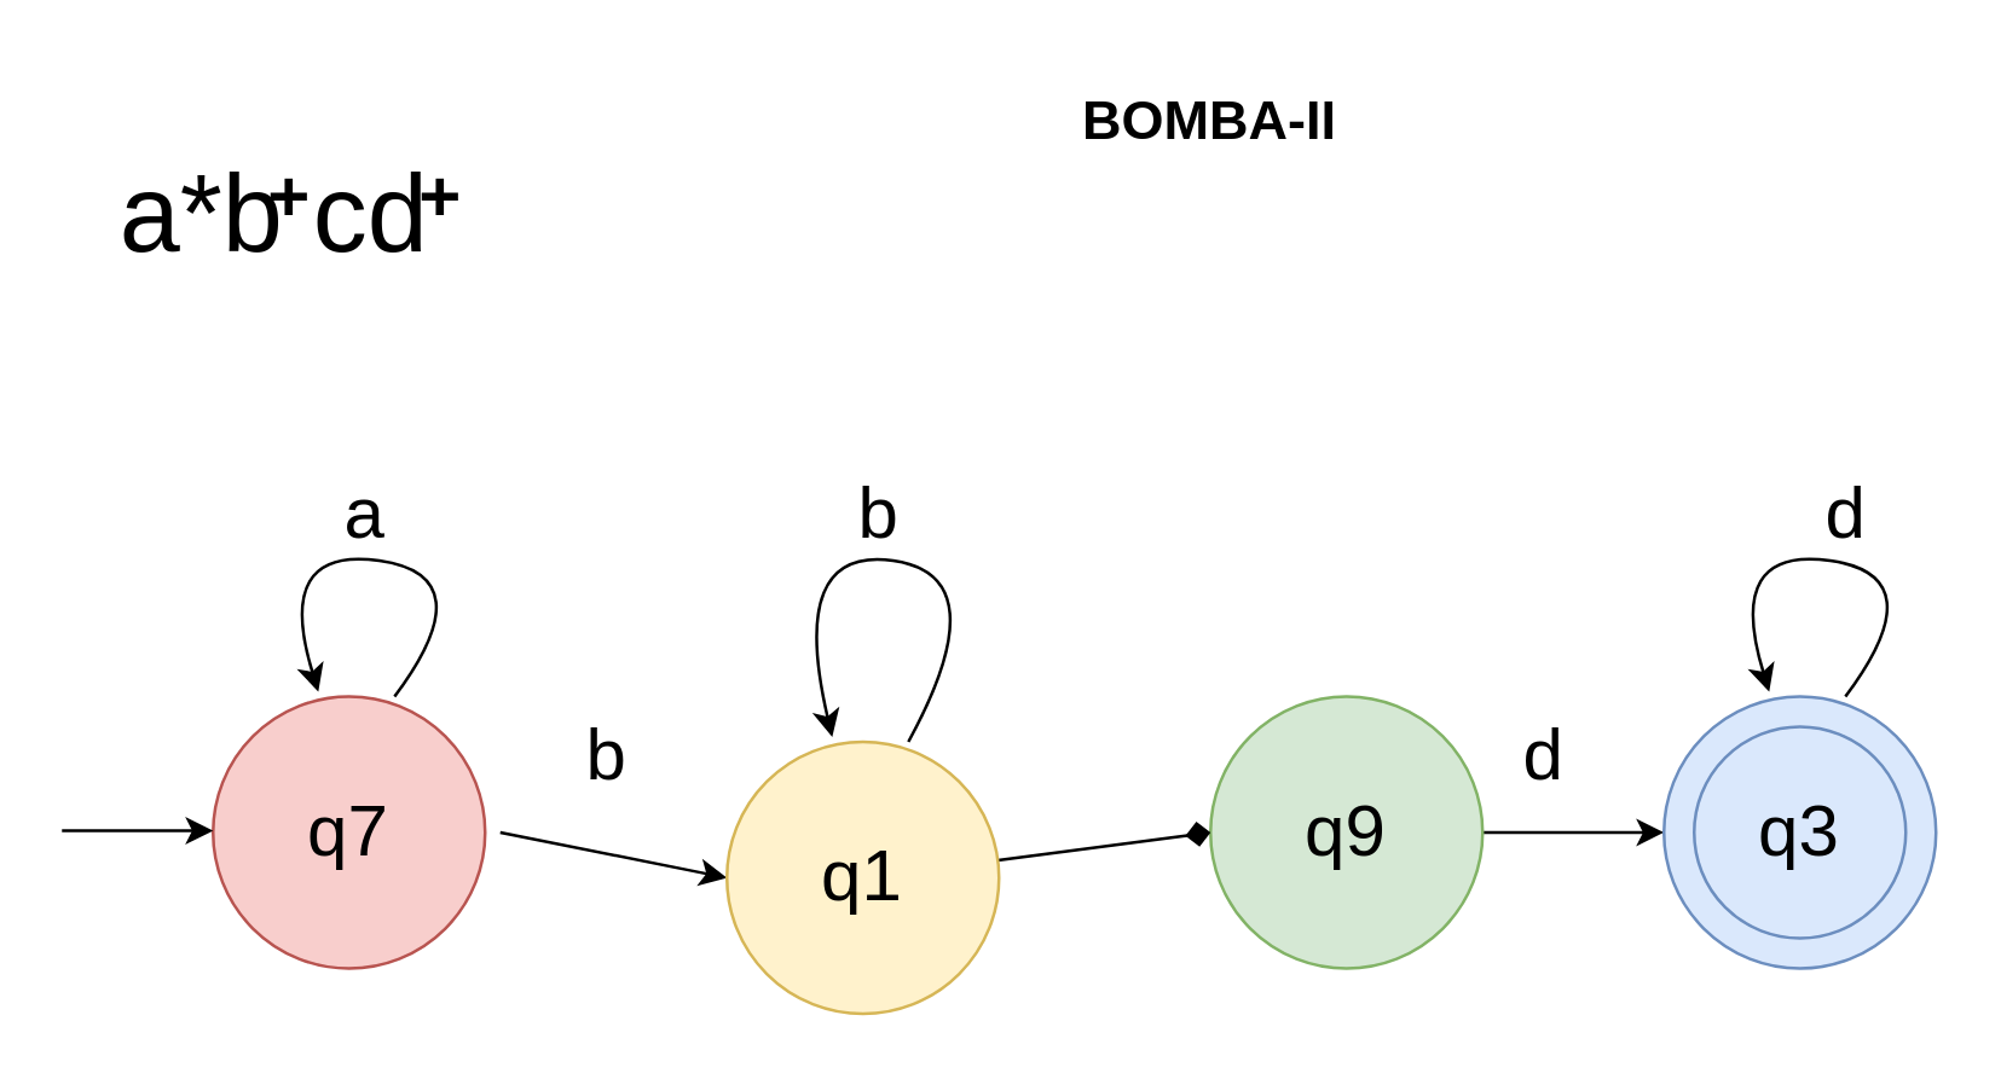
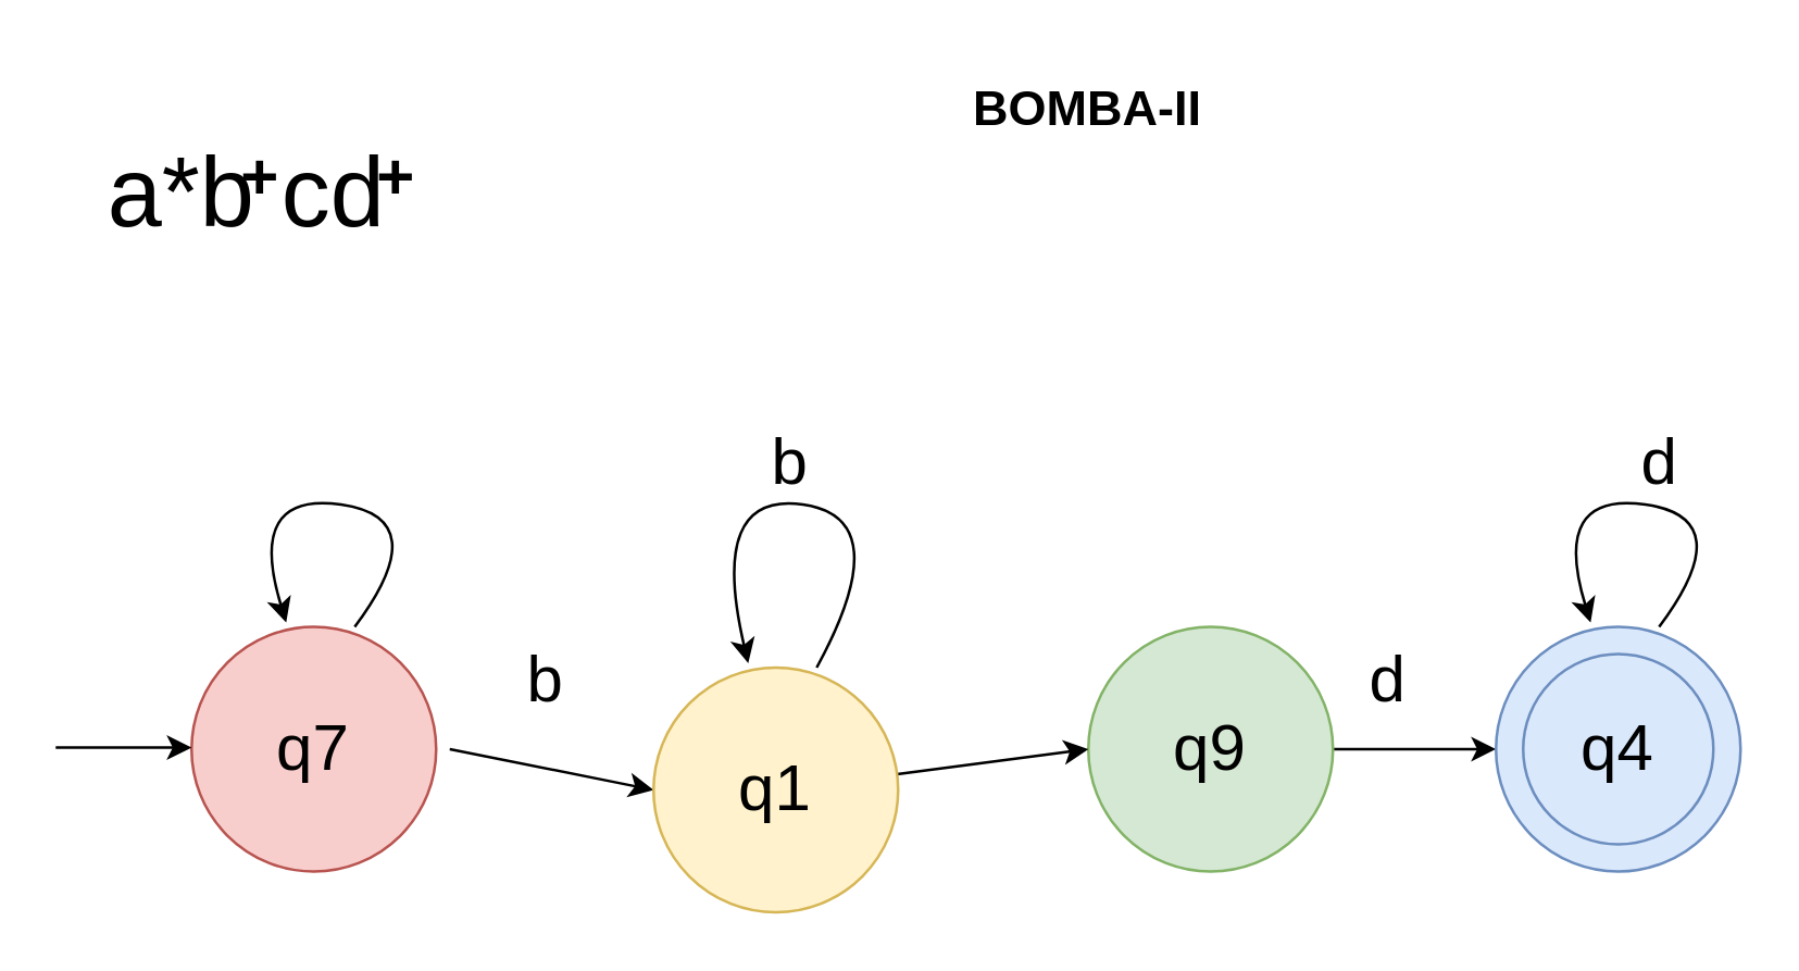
  <mxCell id="0" />
  <mxCell id="1" parent="0" />
  <mxCell id="2" value="&lt;b&gt;&lt;font style=&quot;font-size: 18px;&quot;&gt;BOMBA-II&lt;/font&gt;&lt;/b&gt;" style="text;html=1;strokeColor=none;fillColor=none;align=center;verticalAlign=middle;whiteSpace=wrap;rounded=0;" vertex="1" parent="1"><mxGeometry x="350" y="20" width="100" height="40" as="geometry" /></mxCell>
  <mxCell id="3" value="&lt;font style=&quot;font-size: 36px;&quot;&gt;a*b cd&amp;nbsp;&lt;/font&gt;" style="text;html=1;align=center;verticalAlign=middle;resizable=0;points=[];autosize=1;strokeColor=none;fillColor=none;fontSize=18;movable=0;rotatable=0;deletable=0;editable=0;connectable=0;" vertex="1" parent="1"><mxGeometry x="25" y="40" width="140" height="60" as="geometry" /></mxCell>
  <mxCell id="4" value="&lt;font style=&quot;font-size: 24px;&quot;&gt;&lt;b&gt;+&lt;/b&gt;&lt;/font&gt;" style="text;html=1;align=center;verticalAlign=middle;resizable=0;points=[];autosize=1;strokeColor=none;fillColor=none;fontSize=36;" vertex="1" parent="1"><mxGeometry x="75" y="30" width="40" height="60" as="geometry" /></mxCell>
  <mxCell id="5" value="&lt;font style=&quot;font-size: 24px;&quot;&gt;&lt;b&gt;+&lt;/b&gt;&lt;/font&gt;" style="text;html=1;align=center;verticalAlign=middle;resizable=0;points=[];autosize=1;strokeColor=none;fillColor=none;fontSize=36;" vertex="1" parent="1"><mxGeometry x="125" y="30" width="40" height="60" as="geometry" /></mxCell>
  <mxCell id="6" style="edgeStyle=none;html=1;entryX=0;entryY=0.5;entryDx=0;entryDy=0;fontSize=24;" edge="1" parent="1" target="10"><mxGeometry relative="1" as="geometry"><mxPoint x="165" y="275" as="sourcePoint" /></mxGeometry></mxCell>
  <mxCell id="7" style="edgeStyle=none;html=1;entryX=0;entryY=0.5;entryDx=0;entryDy=0;fontSize=24;" edge="1" parent="1" source="8"><mxGeometry relative="1" as="geometry"><mxPoint x="550" y="275" as="targetPoint" /></mxGeometry></mxCell>
  <mxCell id="8" value="q9" style="ellipse;whiteSpace=wrap;html=1;aspect=fixed;fontSize=24;fillColor=#d5e8d4;strokeColor=#82b366;" vertex="1" parent="1"><mxGeometry x="400" y="230" width="90" height="90" as="geometry" /></mxCell>
- <mxCell id="9" style="edgeStyle=none;html=1;entryX=0;entryY=0.5;entryDx=0;entryDy=0;fontSize=24;endArrow=diamond;" edge="1" parent="1" source="10" target="8"><mxGeometry relative="1" as="geometry" /></mxCell>
+ <mxCell id="9" style="edgeStyle=none;html=1;entryX=0;entryY=0.5;entryDx=0;entryDy=0;fontSize=24;" edge="1" parent="1" source="10" target="8"><mxGeometry relative="1" as="geometry" /></mxCell>
  <mxCell id="10" value="q1" style="ellipse;whiteSpace=wrap;html=1;aspect=fixed;fontSize=24;fillColor=#fff2cc;strokeColor=#d6b656;" vertex="1" parent="1"><mxGeometry x="240" y="245" width="90" height="90" as="geometry" /></mxCell>
  <mxCell id="11" value="" style="curved=1;endArrow=classic;html=1;fontSize=24;entryX=0.387;entryY=-0.018;entryDx=0;entryDy=0;entryPerimeter=0;exitX=0.667;exitY=0;exitDx=0;exitDy=0;exitPerimeter=0;" edge="1" parent="1" source="10" target="10"><mxGeometry width="50" height="50" relative="1" as="geometry"><mxPoint x="320" y="240" as="sourcePoint" /><mxPoint x="270" y="220" as="targetPoint" /><Array as="points"><mxPoint x="330" y="190" /><mxPoint x="260" y="180" /></Array></mxGeometry></mxCell>
  <mxCell id="12" value="q7" style="ellipse;whiteSpace=wrap;html=1;aspect=fixed;fontSize=24;fillColor=#f8cecc;strokeColor=#b85450;" vertex="1" parent="1"><mxGeometry x="70" y="230" width="90" height="90" as="geometry" /></mxCell>
  <mxCell id="13" value="" style="curved=1;endArrow=classic;html=1;fontSize=24;entryX=0.387;entryY=-0.018;entryDx=0;entryDy=0;entryPerimeter=0;exitX=0.667;exitY=0;exitDx=0;exitDy=0;exitPerimeter=0;" edge="1" parent="1" source="12" target="12"><mxGeometry width="50" height="50" relative="1" as="geometry"><mxPoint x="150" y="240" as="sourcePoint" /><mxPoint x="100" y="220" as="targetPoint" /><Array as="points"><mxPoint x="160" y="190" /><mxPoint x="90" y="180" /></Array></mxGeometry></mxCell>
  <mxCell id="14" value="" style="ellipse;whiteSpace=wrap;html=1;aspect=fixed;fontSize=24;fillColor=#dae8fc;strokeColor=#6c8ebf;" vertex="1" parent="1"><mxGeometry x="550" y="230" width="90" height="90" as="geometry" /></mxCell>
  <mxCell id="15" value="" style="curved=1;endArrow=classic;html=1;fontSize=24;entryX=0.387;entryY=-0.018;entryDx=0;entryDy=0;entryPerimeter=0;exitX=0.667;exitY=0;exitDx=0;exitDy=0;exitPerimeter=0;" edge="1" parent="1" source="14" target="14"><mxGeometry width="50" height="50" relative="1" as="geometry"><mxPoint x="630" y="240" as="sourcePoint" /><mxPoint x="580" y="220" as="targetPoint" /><Array as="points"><mxPoint x="640" y="190" /><mxPoint x="570" y="180" /></Array></mxGeometry></mxCell>
- <mxCell id="16" value="q3" style="ellipse;whiteSpace=wrap;html=1;aspect=fixed;fontSize=24;fillColor=#dae8fc;strokeColor=#6c8ebf;" vertex="1" parent="1"><mxGeometry x="560" y="240" width="70" height="70" as="geometry" /></mxCell>
- <mxCell id="17" value="a" style="text;html=1;align=center;verticalAlign=middle;resizable=0;points=[];autosize=1;strokeColor=none;fillColor=none;fontSize=24;" vertex="1" parent="1"><mxGeometry x="100" y="150" width="40" height="40" as="geometry" /></mxCell>
+ <mxCell id="16" value="q4" style="ellipse;whiteSpace=wrap;html=1;aspect=fixed;fontSize=24;fillColor=#dae8fc;strokeColor=#6c8ebf;" vertex="1" parent="1"><mxGeometry x="560" y="240" width="70" height="70" as="geometry" /></mxCell>
  <mxCell id="18" value="b" style="text;html=1;align=center;verticalAlign=middle;resizable=0;points=[];autosize=1;strokeColor=none;fillColor=none;fontSize=24;" vertex="1" parent="1"><mxGeometry x="180" y="230" width="40" height="40" as="geometry" /></mxCell>
  <mxCell id="19" value="b" style="text;html=1;align=center;verticalAlign=middle;resizable=0;points=[];autosize=1;strokeColor=none;fillColor=none;fontSize=24;" vertex="1" parent="1"><mxGeometry x="270" y="150" width="40" height="40" as="geometry" /></mxCell>
  <mxCell id="20" value="d" style="text;html=1;align=center;verticalAlign=middle;resizable=0;points=[];autosize=1;strokeColor=none;fillColor=none;fontSize=24;" vertex="1" parent="1"><mxGeometry x="490" y="230" width="40" height="40" as="geometry" /></mxCell>
  <mxCell id="21" value="d" style="text;html=1;align=center;verticalAlign=middle;resizable=0;points=[];autosize=1;strokeColor=none;fillColor=none;fontSize=24;" vertex="1" parent="1"><mxGeometry x="590" y="150" width="40" height="40" as="geometry" /></mxCell>
  <mxCell id="22" value="" style="endArrow=classic;html=1;fontSize=24;" edge="1" parent="1"><mxGeometry width="50" height="50" relative="1" as="geometry"><mxPoint x="20" y="274.41" as="sourcePoint" /><mxPoint x="70" y="274.41" as="targetPoint" /></mxGeometry></mxCell>
